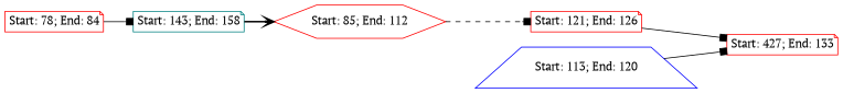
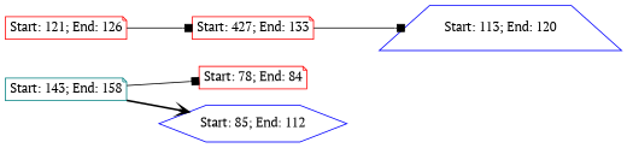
  strict digraph {
    fontname="PT Serif"
    rankdir=LR
    node [color=red fontname="PT Serif" margin=0.07 shape=note target1=127]
    edge [arrowhead=box fontname="PT Serif" style=solid]
    n1 [end=84 height=0.1 label="Start: 78; End: 84" target1=143 width=0.1]
    n2 [color=teal end=158 height=0.1 label="Start: 143; End: 158" target1=85 width=0.1]
-   n3 [end=112 height=0.1 label="Start: 85; End: 112" shape=hexagon target1=113 target2=121 width=0.1]
+   n3 [color=blue end=112 height=0.1 label="Start: 85; End: 112" shape=hexagon target1=113 target2=121 width=0.1]
    n4 [end=126 height=0.1 label="Start: 121; End: 126" width=0.1]
    n5 [color=blue end=120 height=0.1 label="Start: 113; End: 120" shape=trapezium width=0.1]
    n6 [end=133 height=0.1 label="Start: 427; End: 133" width=0.1 target1=""]
-   n1 -> n2
+   n2 -> n1
    n2 -> n3 [arrowhead=vee style=bold]
-   n3 -> n4 [style=dashed]
    n4 -> n6
-   n5 -> n6
+   n6 -> n5
  }
